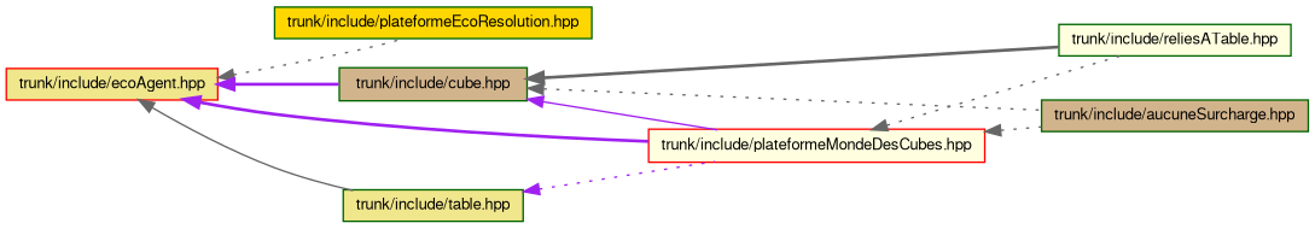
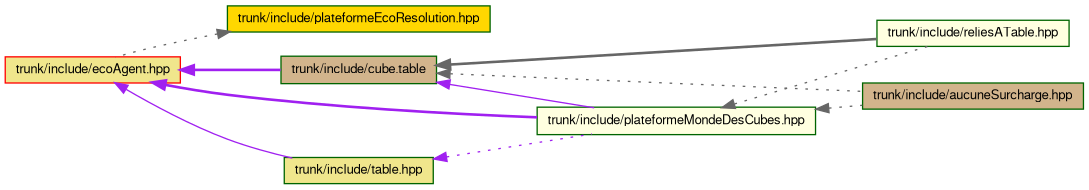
  digraph {
    rankdir=LR
    node [color=darkgreen fillcolor=khaki fontname=FreeSans fontsize=10 shape=record style=filled]
    edge [color=gray40 dir=back fontname=FreeSans fontsize=10 labelfontname=FreeSans labelfontsize=10 style=dotted]
    n1 [color=red fontcolor=black height=0.2 label="trunk/include/ecoAgent.hpp" width=0.4]
    n2 [fillcolor=gold height=0.2 label="trunk/include/plateformeEcoResolution.hpp" width=0.4]
-   n3 [color=red fillcolor=lightyellow height=0.2 label="trunk/include/plateformeMondeDesCubes.hpp" width=0.4]
-   n4 [fillcolor=tan height=0.2 label="trunk/include/cube.hpp" width=0.4]
+   n3 [fillcolor=lightyellow height=0.2 label="trunk/include/plateformeMondeDesCubes.hpp" width=0.4]
+   n4 [fillcolor=tan height=0.2 label="trunk/include/cube.table" width=0.4]
    n5 [height=0.2 label="trunk/include/table.hpp" width=0.4]
    n6 [fillcolor=tan height=0.2 label="trunk/include/aucuneSurcharge.hpp" width=0.4]
    n7 [fillcolor=lightyellow height=0.2 label="trunk/include/reliesATable.hpp" width=0.4]
-   n1 -> n2
+   n2 -> n1
    n1 -> n3 [color=purple style=bold]
    n1 -> n4 [color=purple style=bold]
-   n1 -> n5 [style=solid]
+   n1 -> n5 [color=purple style=solid]
    n3 -> n6
    n3 -> n7
    n4 -> n3 [color=purple style=solid]
    n4 -> n6
    n4 -> n7 [style=bold]
    n5 -> n3 [color=purple]
  }
